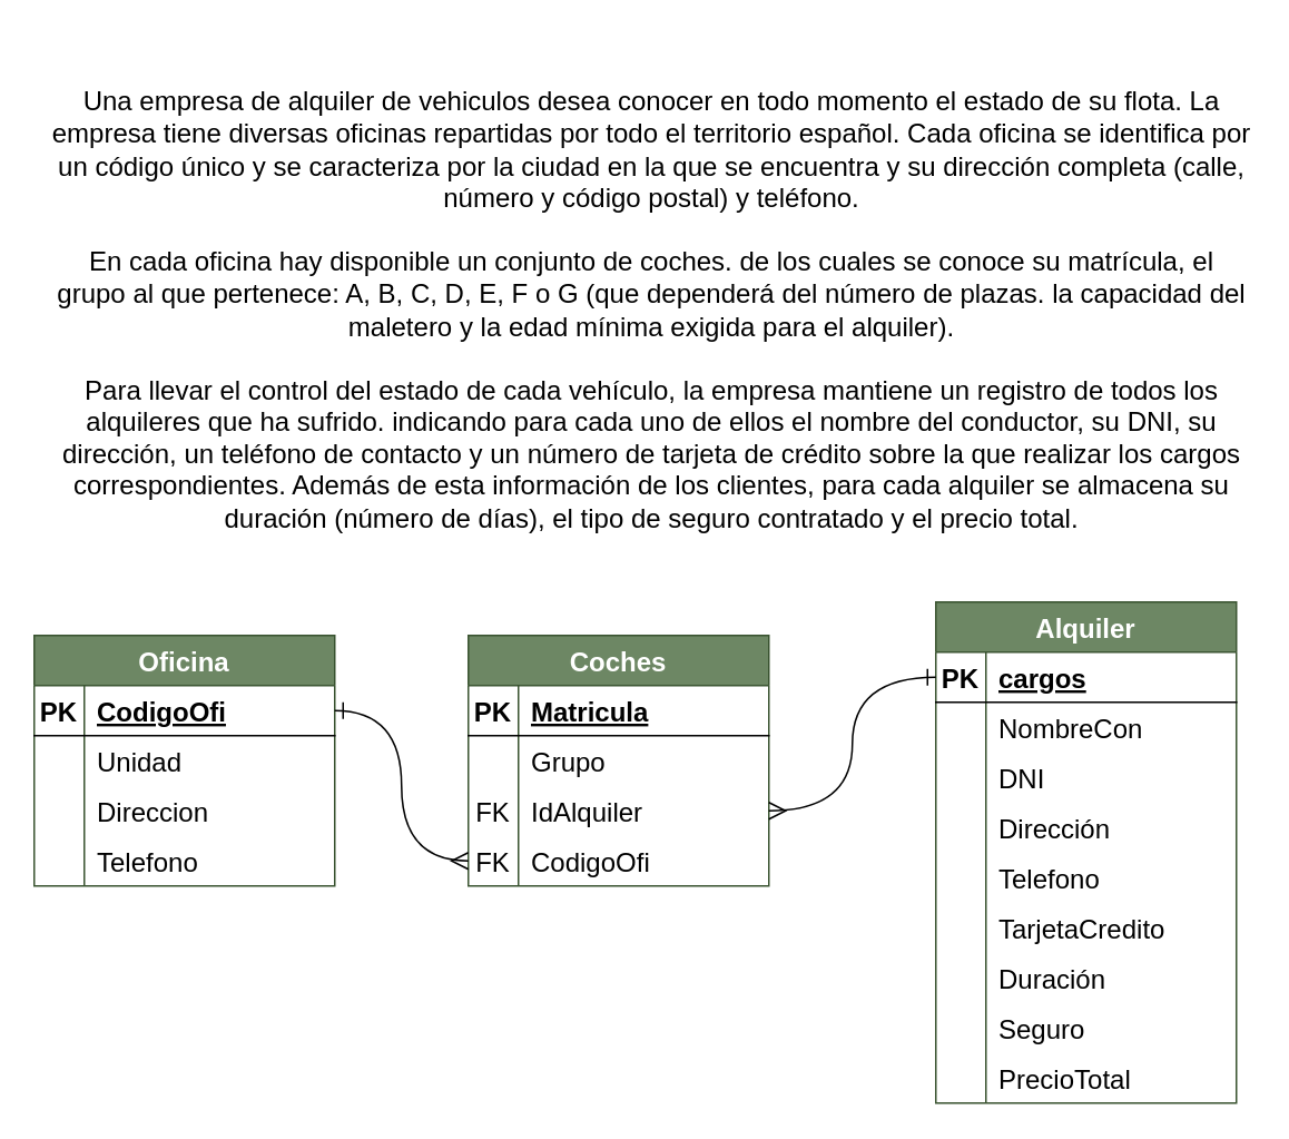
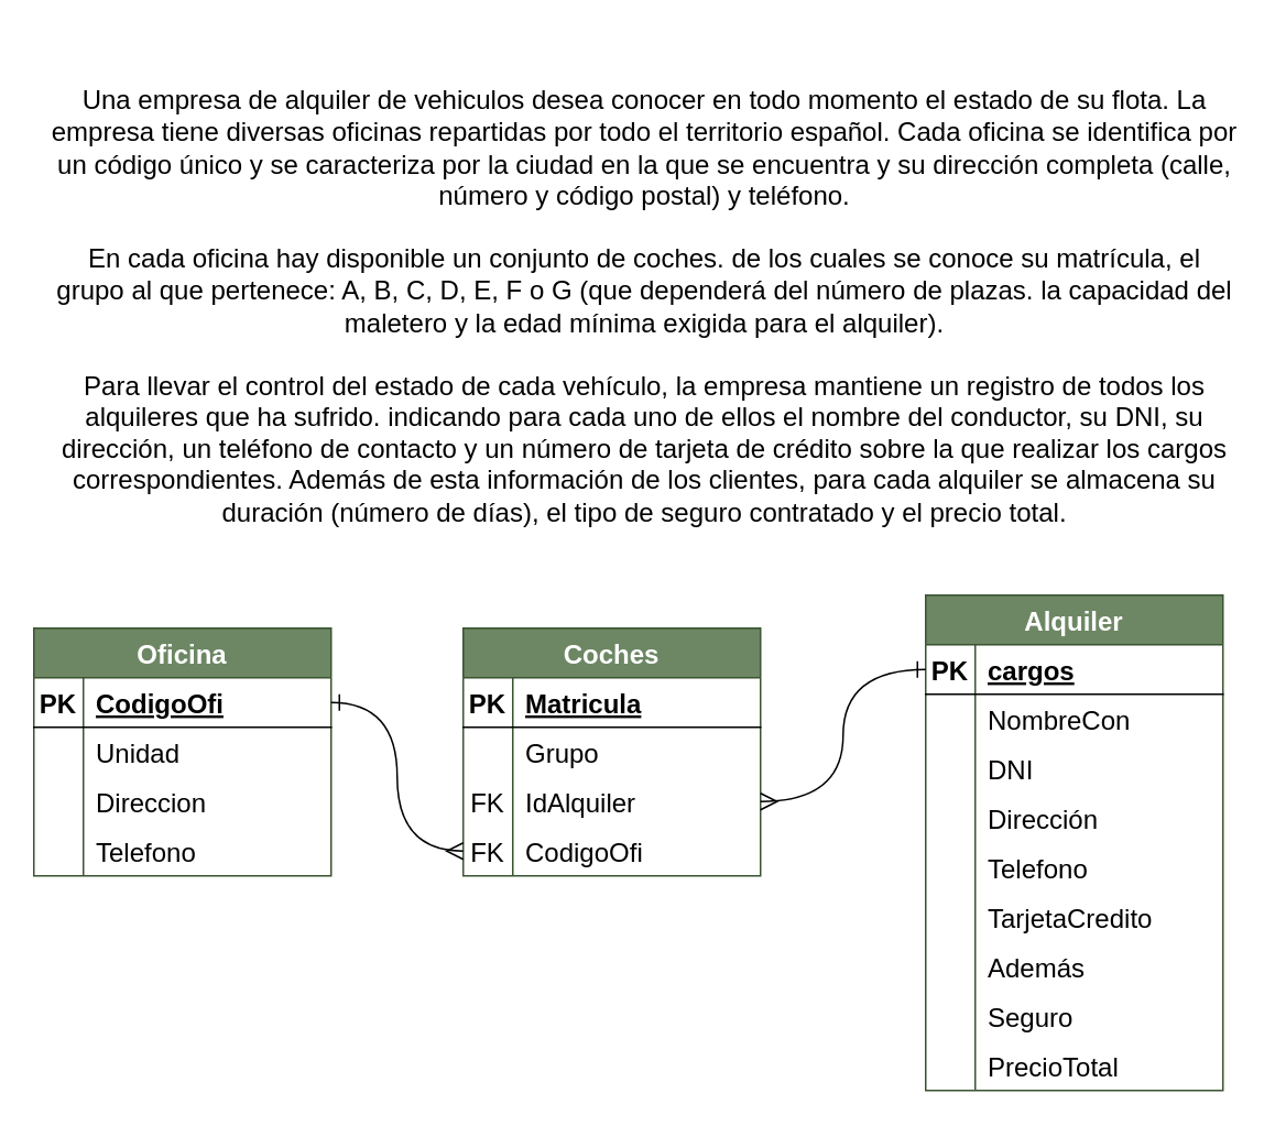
  <mxCell id="0" />
  <mxCell id="1" parent="0" />
  <mxCell id="2" value="&lt;p style=&quot;margin: 0px;&quot;&gt;Una empresa de alquiler de vehiculos desea conocer en todo momento el estado de su flota. La empresa tiene diversas oficinas repartidas por todo el territorio español. Cada oficina se identifica por un código único y se caracteriza por la ciudad en la que se encuentra y su dirección completa (calle, número y código postal) y teléfono.&lt;/p&gt;&lt;br&gt;&lt;p style=&quot;margin: 0px;&quot;&gt;En cada oficina hay disponible un conjunto de coches. de los cuales se conoce su matrícula, el grupo al que pertenece: A, B, C, D, E, F o G (que dependerá del número de plazas. la capacidad del maletero y la edad mínima exigida para el alquiler).&lt;/p&gt;&lt;br&gt;&lt;p style=&quot;margin: 0px;&quot;&gt;&lt;/p&gt;&lt;p style=&quot;margin: 0px;&quot;&gt;Para llevar el control del estado de cada vehículo, la empresa mantiene un registro de todos los alquileres que ha sufrido. indicando para cada uno de ellos el nombre del conductor, su DNI, su dirección, un teléfono de contacto y un número de tarjeta de crédito sobre la que realizar los cargos correspondientes. Además de esta información de los clientes, para cada alquiler se almacena su duración (número de días), el tipo de seguro contratado y el precio total.&lt;/p&gt;" style="text;html=1;strokeColor=none;fillColor=none;align=center;verticalAlign=middle;whiteSpace=wrap;rounded=0;fontSize=16;" parent="1" vertex="1"><mxGeometry x="30" y="20" width="720" height="330" as="geometry" /></mxCell>
  <mxCell id="3" value="Oficina" style="shape=table;startSize=30;container=1;collapsible=1;childLayout=tableLayout;fixedRows=1;rowLines=0;fontStyle=1;align=center;resizeLast=1;fontSize=16;fillColor=#6d8764;fontColor=#ffffff;strokeColor=#3A5431;" parent="1" vertex="1"><mxGeometry x="20" y="380" width="180" height="150" as="geometry" /></mxCell>
  <mxCell id="4" value="" style="shape=tableRow;horizontal=0;startSize=0;swimlaneHead=0;swimlaneBody=0;fillColor=none;collapsible=0;dropTarget=0;points=[[0,0.5],[1,0.5]];portConstraint=eastwest;top=0;left=0;right=0;bottom=1;fontSize=16;" parent="3" vertex="1"><mxGeometry y="30" width="180" height="30" as="geometry" /></mxCell>
  <mxCell id="5" value="PK" style="shape=partialRectangle;connectable=0;fillColor=none;top=0;left=0;bottom=0;right=0;fontStyle=1;overflow=hidden;fontSize=16;" parent="4" vertex="1"><mxGeometry width="30" height="30" as="geometry"><mxRectangle width="30" height="30" as="alternateBounds" /></mxGeometry></mxCell>
  <mxCell id="6" value="CodigoOfi" style="shape=partialRectangle;connectable=0;fillColor=none;top=0;left=0;bottom=0;right=0;align=left;spacingLeft=6;fontStyle=5;overflow=hidden;fontSize=16;" parent="4" vertex="1"><mxGeometry x="30" width="150" height="30" as="geometry"><mxRectangle width="150" height="30" as="alternateBounds" /></mxGeometry></mxCell>
  <mxCell id="7" value="" style="shape=tableRow;horizontal=0;startSize=0;swimlaneHead=0;swimlaneBody=0;fillColor=none;collapsible=0;dropTarget=0;points=[[0,0.5],[1,0.5]];portConstraint=eastwest;top=0;left=0;right=0;bottom=0;fontSize=16;" parent="3" vertex="1"><mxGeometry y="60" width="180" height="30" as="geometry" /></mxCell>
  <mxCell id="8" value="" style="shape=partialRectangle;connectable=0;fillColor=none;top=0;left=0;bottom=0;right=0;editable=1;overflow=hidden;fontSize=16;" parent="7" vertex="1"><mxGeometry width="30" height="30" as="geometry"><mxRectangle width="30" height="30" as="alternateBounds" /></mxGeometry></mxCell>
  <mxCell id="9" value="Unidad" style="shape=partialRectangle;connectable=0;fillColor=none;top=0;left=0;bottom=0;right=0;align=left;spacingLeft=6;overflow=hidden;fontSize=16;" parent="7" vertex="1"><mxGeometry x="30" width="150" height="30" as="geometry"><mxRectangle width="150" height="30" as="alternateBounds" /></mxGeometry></mxCell>
  <mxCell id="10" value="" style="shape=tableRow;horizontal=0;startSize=0;swimlaneHead=0;swimlaneBody=0;fillColor=none;collapsible=0;dropTarget=0;points=[[0,0.5],[1,0.5]];portConstraint=eastwest;top=0;left=0;right=0;bottom=0;fontSize=16;" parent="3" vertex="1"><mxGeometry y="90" width="180" height="30" as="geometry" /></mxCell>
  <mxCell id="11" value="" style="shape=partialRectangle;connectable=0;fillColor=none;top=0;left=0;bottom=0;right=0;editable=1;overflow=hidden;fontSize=16;" parent="10" vertex="1"><mxGeometry width="30" height="30" as="geometry"><mxRectangle width="30" height="30" as="alternateBounds" /></mxGeometry></mxCell>
  <mxCell id="12" value="Direccion" style="shape=partialRectangle;connectable=0;fillColor=none;top=0;left=0;bottom=0;right=0;align=left;spacingLeft=6;overflow=hidden;fontSize=16;" parent="10" vertex="1"><mxGeometry x="30" width="150" height="30" as="geometry"><mxRectangle width="150" height="30" as="alternateBounds" /></mxGeometry></mxCell>
  <mxCell id="13" value="" style="shape=tableRow;horizontal=0;startSize=0;swimlaneHead=0;swimlaneBody=0;fillColor=none;collapsible=0;dropTarget=0;points=[[0,0.5],[1,0.5]];portConstraint=eastwest;top=0;left=0;right=0;bottom=0;fontSize=16;" parent="3" vertex="1"><mxGeometry y="120" width="180" height="30" as="geometry" /></mxCell>
  <mxCell id="14" value="" style="shape=partialRectangle;connectable=0;fillColor=none;top=0;left=0;bottom=0;right=0;editable=1;overflow=hidden;fontSize=16;" parent="13" vertex="1"><mxGeometry width="30" height="30" as="geometry"><mxRectangle width="30" height="30" as="alternateBounds" /></mxGeometry></mxCell>
  <mxCell id="15" value="Telefono" style="shape=partialRectangle;connectable=0;fillColor=none;top=0;left=0;bottom=0;right=0;align=left;spacingLeft=6;overflow=hidden;fontSize=16;" parent="13" vertex="1"><mxGeometry x="30" width="150" height="30" as="geometry"><mxRectangle width="150" height="30" as="alternateBounds" /></mxGeometry></mxCell>
  <mxCell id="16" value="Coches" style="shape=table;startSize=30;container=1;collapsible=1;childLayout=tableLayout;fixedRows=1;rowLines=0;fontStyle=1;align=center;resizeLast=1;fontSize=16;fillColor=#6d8764;fontColor=#ffffff;strokeColor=#3A5431;" parent="1" vertex="1"><mxGeometry x="280" y="380" width="180" height="150" as="geometry" /></mxCell>
  <mxCell id="17" value="" style="shape=tableRow;horizontal=0;startSize=0;swimlaneHead=0;swimlaneBody=0;fillColor=none;collapsible=0;dropTarget=0;points=[[0,0.5],[1,0.5]];portConstraint=eastwest;top=0;left=0;right=0;bottom=1;fontSize=16;" parent="16" vertex="1"><mxGeometry y="30" width="180" height="30" as="geometry" /></mxCell>
  <mxCell id="18" value="PK" style="shape=partialRectangle;connectable=0;fillColor=none;top=0;left=0;bottom=0;right=0;fontStyle=1;overflow=hidden;fontSize=16;" parent="17" vertex="1"><mxGeometry width="30" height="30" as="geometry"><mxRectangle width="30" height="30" as="alternateBounds" /></mxGeometry></mxCell>
  <mxCell id="19" value="Matricula" style="shape=partialRectangle;connectable=0;fillColor=none;top=0;left=0;bottom=0;right=0;align=left;spacingLeft=6;fontStyle=5;overflow=hidden;fontSize=16;" parent="17" vertex="1"><mxGeometry x="30" width="150" height="30" as="geometry"><mxRectangle width="150" height="30" as="alternateBounds" /></mxGeometry></mxCell>
  <mxCell id="20" value="" style="shape=tableRow;horizontal=0;startSize=0;swimlaneHead=0;swimlaneBody=0;fillColor=none;collapsible=0;dropTarget=0;points=[[0,0.5],[1,0.5]];portConstraint=eastwest;top=0;left=0;right=0;bottom=0;fontSize=16;" parent="16" vertex="1"><mxGeometry y="60" width="180" height="30" as="geometry" /></mxCell>
  <mxCell id="21" value="" style="shape=partialRectangle;connectable=0;fillColor=none;top=0;left=0;bottom=0;right=0;editable=1;overflow=hidden;fontSize=16;" parent="20" vertex="1"><mxGeometry width="30" height="30" as="geometry"><mxRectangle width="30" height="30" as="alternateBounds" /></mxGeometry></mxCell>
  <mxCell id="22" value="Grupo" style="shape=partialRectangle;connectable=0;fillColor=none;top=0;left=0;bottom=0;right=0;align=left;spacingLeft=6;overflow=hidden;fontSize=16;" parent="20" vertex="1"><mxGeometry x="30" width="150" height="30" as="geometry"><mxRectangle width="150" height="30" as="alternateBounds" /></mxGeometry></mxCell>
  <mxCell id="23" value="" style="shape=tableRow;horizontal=0;startSize=0;swimlaneHead=0;swimlaneBody=0;fillColor=none;collapsible=0;dropTarget=0;points=[[0,0.5],[1,0.5]];portConstraint=eastwest;top=0;left=0;right=0;bottom=0;fontSize=16;" vertex="1" parent="16"><mxGeometry y="90" width="180" height="30" as="geometry" /></mxCell>
  <mxCell id="24" value="FK" style="shape=partialRectangle;connectable=0;fillColor=none;top=0;left=0;bottom=0;right=0;editable=1;overflow=hidden;fontSize=16;" vertex="1" parent="23"><mxGeometry width="30" height="30" as="geometry"><mxRectangle width="30" height="30" as="alternateBounds" /></mxGeometry></mxCell>
  <mxCell id="25" value="IdAlquiler" style="shape=partialRectangle;connectable=0;fillColor=none;top=0;left=0;bottom=0;right=0;align=left;spacingLeft=6;overflow=hidden;fontSize=16;" vertex="1" parent="23"><mxGeometry x="30" width="150" height="30" as="geometry"><mxRectangle width="150" height="30" as="alternateBounds" /></mxGeometry></mxCell>
  <mxCell id="26" value="" style="shape=tableRow;horizontal=0;startSize=0;swimlaneHead=0;swimlaneBody=0;fillColor=none;collapsible=0;dropTarget=0;points=[[0,0.5],[1,0.5]];portConstraint=eastwest;top=0;left=0;right=0;bottom=0;fontSize=16;" vertex="1" parent="16"><mxGeometry y="120" width="180" height="30" as="geometry" /></mxCell>
  <mxCell id="27" value="FK" style="shape=partialRectangle;connectable=0;fillColor=none;top=0;left=0;bottom=0;right=0;editable=1;overflow=hidden;fontSize=16;" vertex="1" parent="26"><mxGeometry width="30" height="30" as="geometry"><mxRectangle width="30" height="30" as="alternateBounds" /></mxGeometry></mxCell>
  <mxCell id="28" value="CodigoOfi" style="shape=partialRectangle;connectable=0;fillColor=none;top=0;left=0;bottom=0;right=0;align=left;spacingLeft=6;overflow=hidden;fontSize=16;" vertex="1" parent="26"><mxGeometry x="30" width="150" height="30" as="geometry"><mxRectangle width="150" height="30" as="alternateBounds" /></mxGeometry></mxCell>
  <mxCell id="29" value="Alquiler" style="shape=table;startSize=30;container=1;collapsible=1;childLayout=tableLayout;fixedRows=1;rowLines=0;fontStyle=1;align=center;resizeLast=1;fontSize=16;fillColor=#6d8764;fontColor=#ffffff;strokeColor=#3A5431;" vertex="1" parent="1"><mxGeometry x="560" y="360" width="180" height="300" as="geometry" /></mxCell>
  <mxCell id="30" value="" style="shape=tableRow;horizontal=0;startSize=0;swimlaneHead=0;swimlaneBody=0;fillColor=none;collapsible=0;dropTarget=0;points=[[0,0.5],[1,0.5]];portConstraint=eastwest;top=0;left=0;right=0;bottom=1;fontSize=16;" vertex="1" parent="29"><mxGeometry y="30" width="180" height="30" as="geometry" /></mxCell>
  <mxCell id="31" value="PK" style="shape=partialRectangle;connectable=0;fillColor=none;top=0;left=0;bottom=0;right=0;fontStyle=1;overflow=hidden;fontSize=16;" vertex="1" parent="30"><mxGeometry width="30" height="30" as="geometry"><mxRectangle width="30" height="30" as="alternateBounds" /></mxGeometry></mxCell>
  <mxCell id="32" value="cargos" style="shape=partialRectangle;connectable=0;fillColor=none;top=0;left=0;bottom=0;right=0;align=left;spacingLeft=6;fontStyle=5;overflow=hidden;fontSize=16;" vertex="1" parent="30"><mxGeometry x="30" width="150" height="30" as="geometry"><mxRectangle width="150" height="30" as="alternateBounds" /></mxGeometry></mxCell>
  <mxCell id="33" value="" style="shape=tableRow;horizontal=0;startSize=0;swimlaneHead=0;swimlaneBody=0;fillColor=none;collapsible=0;dropTarget=0;points=[[0,0.5],[1,0.5]];portConstraint=eastwest;top=0;left=0;right=0;bottom=0;fontSize=16;" vertex="1" parent="29"><mxGeometry y="60" width="180" height="30" as="geometry" /></mxCell>
  <mxCell id="34" value="" style="shape=partialRectangle;connectable=0;fillColor=none;top=0;left=0;bottom=0;right=0;editable=1;overflow=hidden;fontSize=16;" vertex="1" parent="33"><mxGeometry width="30" height="30" as="geometry"><mxRectangle width="30" height="30" as="alternateBounds" /></mxGeometry></mxCell>
  <mxCell id="35" value="NombreCon" style="shape=partialRectangle;connectable=0;fillColor=none;top=0;left=0;bottom=0;right=0;align=left;spacingLeft=6;overflow=hidden;fontSize=16;" vertex="1" parent="33"><mxGeometry x="30" width="150" height="30" as="geometry"><mxRectangle width="150" height="30" as="alternateBounds" /></mxGeometry></mxCell>
  <mxCell id="36" value="" style="shape=tableRow;horizontal=0;startSize=0;swimlaneHead=0;swimlaneBody=0;fillColor=none;collapsible=0;dropTarget=0;points=[[0,0.5],[1,0.5]];portConstraint=eastwest;top=0;left=0;right=0;bottom=0;fontSize=16;" vertex="1" parent="29"><mxGeometry y="90" width="180" height="30" as="geometry" /></mxCell>
  <mxCell id="37" value="" style="shape=partialRectangle;connectable=0;fillColor=none;top=0;left=0;bottom=0;right=0;editable=1;overflow=hidden;fontSize=16;" vertex="1" parent="36"><mxGeometry width="30" height="30" as="geometry"><mxRectangle width="30" height="30" as="alternateBounds" /></mxGeometry></mxCell>
  <mxCell id="38" value="DNI" style="shape=partialRectangle;connectable=0;fillColor=none;top=0;left=0;bottom=0;right=0;align=left;spacingLeft=6;overflow=hidden;fontSize=16;" vertex="1" parent="36"><mxGeometry x="30" width="150" height="30" as="geometry"><mxRectangle width="150" height="30" as="alternateBounds" /></mxGeometry></mxCell>
  <mxCell id="39" value="" style="shape=tableRow;horizontal=0;startSize=0;swimlaneHead=0;swimlaneBody=0;fillColor=none;collapsible=0;dropTarget=0;points=[[0,0.5],[1,0.5]];portConstraint=eastwest;top=0;left=0;right=0;bottom=0;fontSize=16;" vertex="1" parent="29"><mxGeometry y="120" width="180" height="30" as="geometry" /></mxCell>
  <mxCell id="40" value="" style="shape=partialRectangle;connectable=0;fillColor=none;top=0;left=0;bottom=0;right=0;editable=1;overflow=hidden;fontSize=16;" vertex="1" parent="39"><mxGeometry width="30" height="30" as="geometry"><mxRectangle width="30" height="30" as="alternateBounds" /></mxGeometry></mxCell>
  <mxCell id="41" value="Dirección" style="shape=partialRectangle;connectable=0;fillColor=none;top=0;left=0;bottom=0;right=0;align=left;spacingLeft=6;overflow=hidden;fontSize=16;" vertex="1" parent="39"><mxGeometry x="30" width="150" height="30" as="geometry"><mxRectangle width="150" height="30" as="alternateBounds" /></mxGeometry></mxCell>
  <mxCell id="42" value="" style="shape=tableRow;horizontal=0;startSize=0;swimlaneHead=0;swimlaneBody=0;fillColor=none;collapsible=0;dropTarget=0;points=[[0,0.5],[1,0.5]];portConstraint=eastwest;top=0;left=0;right=0;bottom=0;fontSize=16;" vertex="1" parent="29"><mxGeometry y="150" width="180" height="30" as="geometry" /></mxCell>
  <mxCell id="43" value="" style="shape=partialRectangle;connectable=0;fillColor=none;top=0;left=0;bottom=0;right=0;editable=1;overflow=hidden;fontSize=16;" vertex="1" parent="42"><mxGeometry width="30" height="30" as="geometry"><mxRectangle width="30" height="30" as="alternateBounds" /></mxGeometry></mxCell>
  <mxCell id="44" value="Telefono" style="shape=partialRectangle;connectable=0;fillColor=none;top=0;left=0;bottom=0;right=0;align=left;spacingLeft=6;overflow=hidden;fontSize=16;" vertex="1" parent="42"><mxGeometry x="30" width="150" height="30" as="geometry"><mxRectangle width="150" height="30" as="alternateBounds" /></mxGeometry></mxCell>
  <mxCell id="45" value="" style="shape=tableRow;horizontal=0;startSize=0;swimlaneHead=0;swimlaneBody=0;fillColor=none;collapsible=0;dropTarget=0;points=[[0,0.5],[1,0.5]];portConstraint=eastwest;top=0;left=0;right=0;bottom=0;fontSize=16;" vertex="1" parent="29"><mxGeometry y="180" width="180" height="30" as="geometry" /></mxCell>
  <mxCell id="46" value="" style="shape=partialRectangle;connectable=0;fillColor=none;top=0;left=0;bottom=0;right=0;editable=1;overflow=hidden;fontSize=16;" vertex="1" parent="45"><mxGeometry width="30" height="30" as="geometry"><mxRectangle width="30" height="30" as="alternateBounds" /></mxGeometry></mxCell>
  <mxCell id="47" value="TarjetaCredito" style="shape=partialRectangle;connectable=0;fillColor=none;top=0;left=0;bottom=0;right=0;align=left;spacingLeft=6;overflow=hidden;fontSize=16;" vertex="1" parent="45"><mxGeometry x="30" width="150" height="30" as="geometry"><mxRectangle width="150" height="30" as="alternateBounds" /></mxGeometry></mxCell>
  <mxCell id="48" value="" style="shape=tableRow;horizontal=0;startSize=0;swimlaneHead=0;swimlaneBody=0;fillColor=none;collapsible=0;dropTarget=0;points=[[0,0.5],[1,0.5]];portConstraint=eastwest;top=0;left=0;right=0;bottom=0;fontSize=16;" vertex="1" parent="29"><mxGeometry y="210" width="180" height="30" as="geometry" /></mxCell>
  <mxCell id="49" value="" style="shape=partialRectangle;connectable=0;fillColor=none;top=0;left=0;bottom=0;right=0;editable=1;overflow=hidden;fontSize=16;" vertex="1" parent="48"><mxGeometry width="30" height="30" as="geometry"><mxRectangle width="30" height="30" as="alternateBounds" /></mxGeometry></mxCell>
- <mxCell id="50" value="Duración" style="shape=partialRectangle;connectable=0;fillColor=none;top=0;left=0;bottom=0;right=0;align=left;spacingLeft=6;overflow=hidden;fontSize=16;" vertex="1" parent="48"><mxGeometry x="30" width="150" height="30" as="geometry"><mxRectangle width="150" height="30" as="alternateBounds" /></mxGeometry></mxCell>
+ <mxCell id="50" value="Además" style="shape=partialRectangle;connectable=0;fillColor=none;top=0;left=0;bottom=0;right=0;align=left;spacingLeft=6;overflow=hidden;fontSize=16;" vertex="1" parent="48"><mxGeometry x="30" width="150" height="30" as="geometry"><mxRectangle width="150" height="30" as="alternateBounds" /></mxGeometry></mxCell>
  <mxCell id="51" value="" style="shape=tableRow;horizontal=0;startSize=0;swimlaneHead=0;swimlaneBody=0;fillColor=none;collapsible=0;dropTarget=0;points=[[0,0.5],[1,0.5]];portConstraint=eastwest;top=0;left=0;right=0;bottom=0;fontSize=16;" vertex="1" parent="29"><mxGeometry y="240" width="180" height="30" as="geometry" /></mxCell>
  <mxCell id="52" value="" style="shape=partialRectangle;connectable=0;fillColor=none;top=0;left=0;bottom=0;right=0;editable=1;overflow=hidden;fontSize=16;" vertex="1" parent="51"><mxGeometry width="30" height="30" as="geometry"><mxRectangle width="30" height="30" as="alternateBounds" /></mxGeometry></mxCell>
  <mxCell id="53" value="Seguro" style="shape=partialRectangle;connectable=0;fillColor=none;top=0;left=0;bottom=0;right=0;align=left;spacingLeft=6;overflow=hidden;fontSize=16;" vertex="1" parent="51"><mxGeometry x="30" width="150" height="30" as="geometry"><mxRectangle width="150" height="30" as="alternateBounds" /></mxGeometry></mxCell>
  <mxCell id="54" value="" style="shape=tableRow;horizontal=0;startSize=0;swimlaneHead=0;swimlaneBody=0;fillColor=none;collapsible=0;dropTarget=0;points=[[0,0.5],[1,0.5]];portConstraint=eastwest;top=0;left=0;right=0;bottom=0;fontSize=16;" vertex="1" parent="29"><mxGeometry y="270" width="180" height="30" as="geometry" /></mxCell>
  <mxCell id="55" value="" style="shape=partialRectangle;connectable=0;fillColor=none;top=0;left=0;bottom=0;right=0;editable=1;overflow=hidden;fontSize=16;" vertex="1" parent="54"><mxGeometry width="30" height="30" as="geometry"><mxRectangle width="30" height="30" as="alternateBounds" /></mxGeometry></mxCell>
  <mxCell id="56" value="PrecioTotal" style="shape=partialRectangle;connectable=0;fillColor=none;top=0;left=0;bottom=0;right=0;align=left;spacingLeft=6;overflow=hidden;fontSize=16;" vertex="1" parent="54"><mxGeometry x="30" width="150" height="30" as="geometry"><mxRectangle width="150" height="30" as="alternateBounds" /></mxGeometry></mxCell>
  <mxCell id="57" style="edgeStyle=orthogonalEdgeStyle;curved=1;rounded=0;orthogonalLoop=1;jettySize=auto;html=1;entryX=1;entryY=0.5;entryDx=0;entryDy=0;fontSize=12;startSize=8;endSize=8;exitX=0;exitY=0.5;exitDx=0;exitDy=0;startArrow=ERone;startFill=0;endArrow=ERmany;endFill=0;" edge="1" parent="1" source="30" target="23"><mxGeometry relative="1" as="geometry" /></mxCell>
  <mxCell id="58" style="edgeStyle=orthogonalEdgeStyle;curved=1;rounded=0;orthogonalLoop=1;jettySize=auto;html=1;entryX=0;entryY=0.5;entryDx=0;entryDy=0;fontSize=12;startArrow=ERone;startFill=0;endArrow=ERmany;endFill=0;startSize=8;endSize=8;" edge="1" parent="1" source="4" target="26"><mxGeometry relative="1" as="geometry" /></mxCell>
